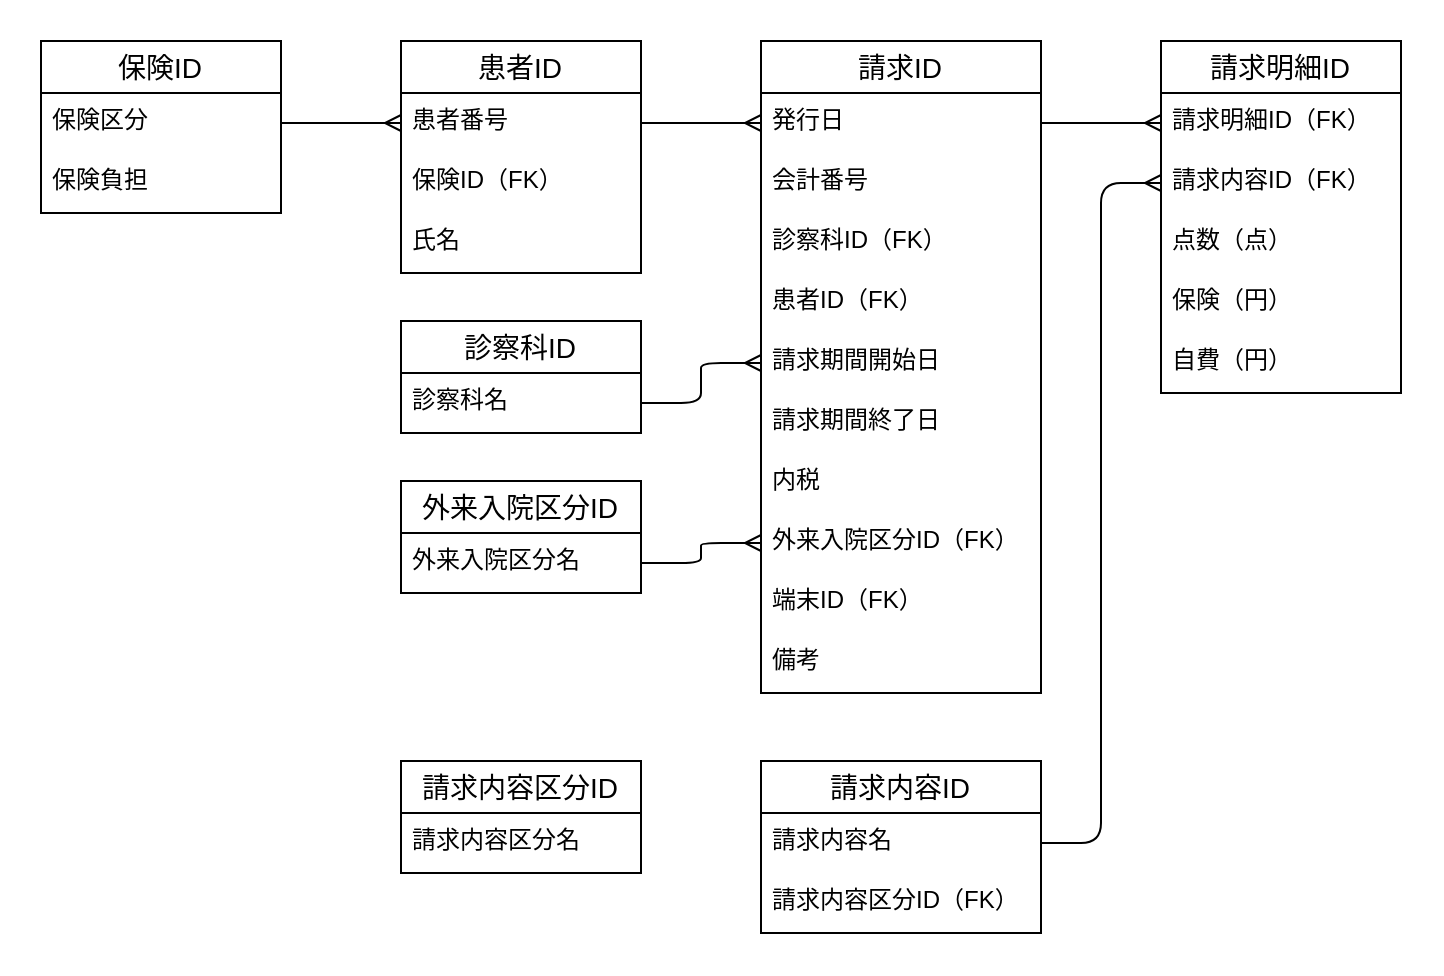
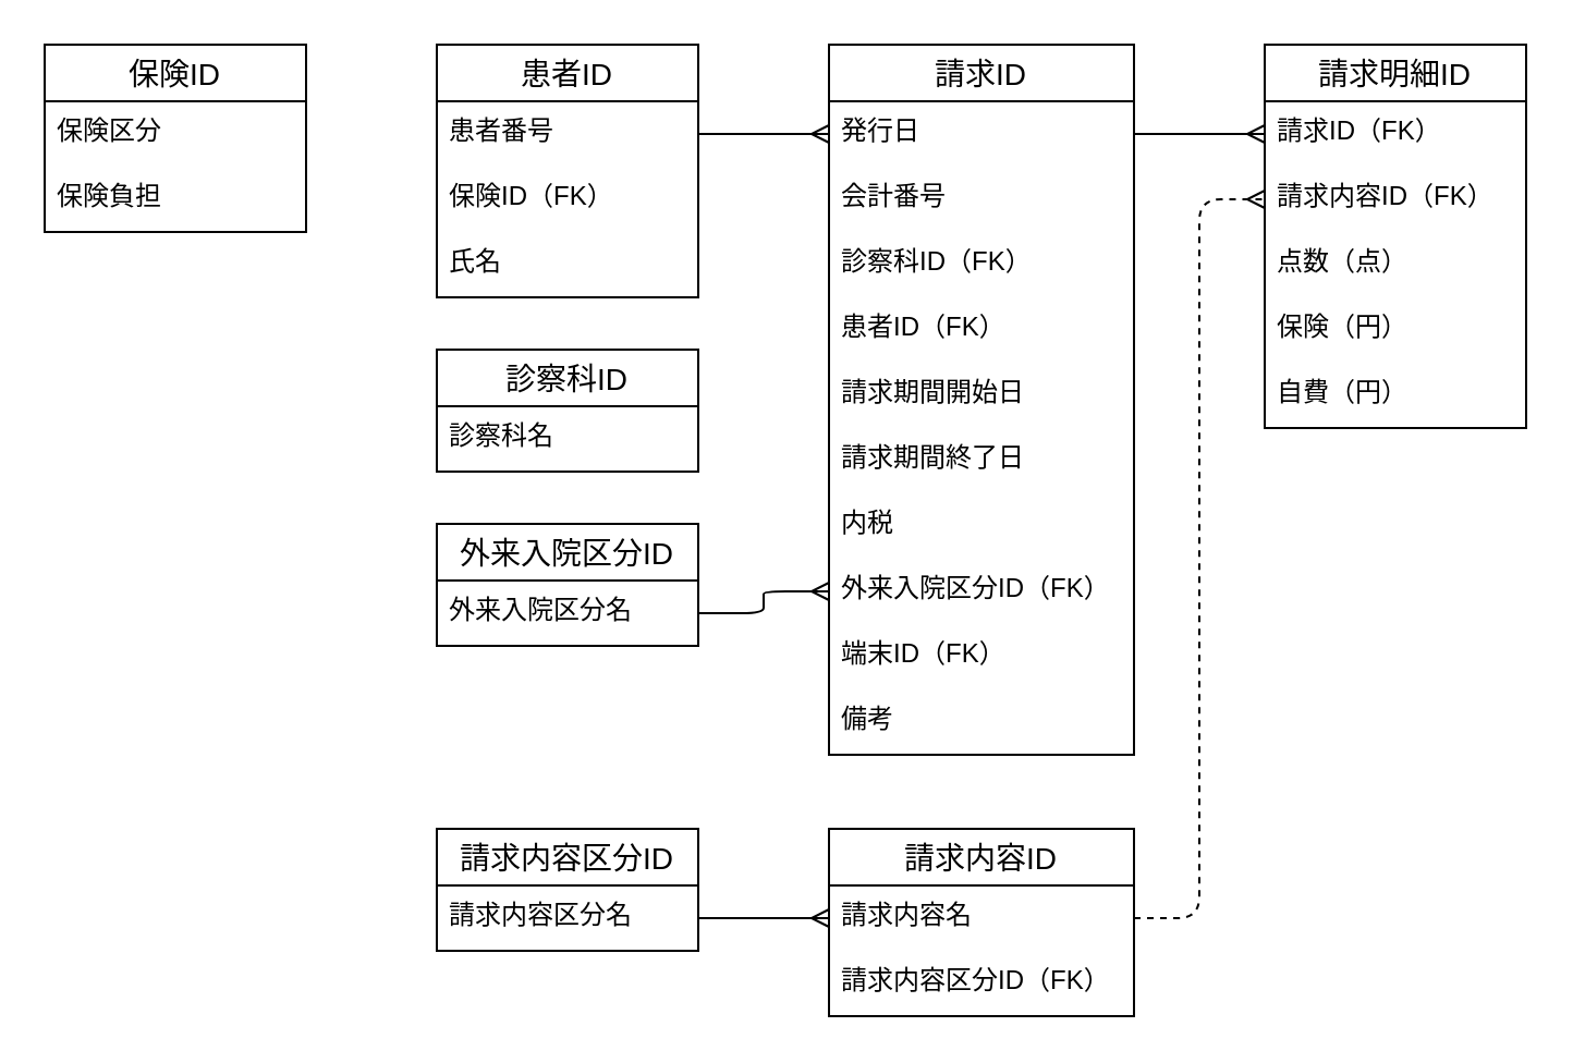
  <mxCell id="0" />
  <mxCell id="1" parent="0" />
  <mxCell id="2" value="患者ID" style="swimlane;fontStyle=0;childLayout=stackLayout;horizontal=1;startSize=26;horizontalStack=0;resizeParent=1;resizeParentMax=0;resizeLast=0;collapsible=1;marginBottom=0;align=center;fontSize=14;" parent="1" vertex="1"><mxGeometry x="200" y="20" width="120" height="116" as="geometry" /></mxCell>
  <mxCell id="3" value="患者番号" style="text;strokeColor=none;fillColor=none;spacingLeft=4;spacingRight=4;overflow=hidden;rotatable=0;points=[[0,0.5],[1,0.5]];portConstraint=eastwest;fontSize=12;" parent="2" vertex="1"><mxGeometry y="26" width="120" height="30" as="geometry" /></mxCell>
  <mxCell id="4" value="保険ID（FK）" style="text;strokeColor=none;fillColor=none;spacingLeft=4;spacingRight=4;overflow=hidden;rotatable=0;points=[[0,0.5],[1,0.5]];portConstraint=eastwest;fontSize=12;" parent="2" vertex="1"><mxGeometry y="56" width="120" height="30" as="geometry" /></mxCell>
  <mxCell id="5" value="氏名" style="text;strokeColor=none;fillColor=none;spacingLeft=4;spacingRight=4;overflow=hidden;rotatable=0;points=[[0,0.5],[1,0.5]];portConstraint=eastwest;fontSize=12;" parent="2" vertex="1"><mxGeometry y="86" width="120" height="30" as="geometry" /></mxCell>
- <mxCell id="6" value="" style="edgeStyle=entityRelationEdgeStyle;fontSize=12;html=1;endArrow=ERmany;exitX=1;exitY=0.5;exitDx=0;exitDy=0;entryX=0;entryY=0.5;entryDx=0;entryDy=0;" parent="1" source="9" target="3" edge="1"><mxGeometry width="100" height="100" relative="1" as="geometry"><mxPoint x="320" y="61" as="sourcePoint" /><mxPoint x="385" y="306" as="targetPoint" /></mxGeometry></mxCell>
  <mxCell id="7" value="" style="edgeStyle=entityRelationEdgeStyle;fontSize=12;html=1;endArrow=ERmany;exitX=1;exitY=0.5;exitDx=0;exitDy=0;" parent="1" source="3" target="12" edge="1"><mxGeometry width="100" height="100" relative="1" as="geometry"><mxPoint x="500" y="61" as="sourcePoint" /><mxPoint x="385" y="66" as="targetPoint" /></mxGeometry></mxCell>
  <mxCell id="8" value="保険ID" style="swimlane;fontStyle=0;childLayout=stackLayout;horizontal=1;startSize=26;horizontalStack=0;resizeParent=1;resizeParentMax=0;resizeLast=0;collapsible=1;marginBottom=0;align=center;fontSize=14;" parent="1" vertex="1"><mxGeometry x="20" y="20" width="120" height="86" as="geometry" /></mxCell>
  <mxCell id="9" value="保険区分" style="text;strokeColor=none;fillColor=none;spacingLeft=4;spacingRight=4;overflow=hidden;rotatable=0;points=[[0,0.5],[1,0.5]];portConstraint=eastwest;fontSize=12;" parent="8" vertex="1"><mxGeometry y="26" width="120" height="30" as="geometry" /></mxCell>
  <mxCell id="10" value="保険負担" style="text;strokeColor=none;fillColor=none;spacingLeft=4;spacingRight=4;overflow=hidden;rotatable=0;points=[[0,0.5],[1,0.5]];portConstraint=eastwest;fontSize=12;" parent="8" vertex="1"><mxGeometry y="56" width="120" height="30" as="geometry" /></mxCell>
  <mxCell id="11" value="請求ID" style="swimlane;fontStyle=0;childLayout=stackLayout;horizontal=1;startSize=26;horizontalStack=0;resizeParent=1;resizeParentMax=0;resizeLast=0;collapsible=1;marginBottom=0;align=center;fontSize=14;" parent="1" vertex="1"><mxGeometry x="380" y="20" width="140" height="326" as="geometry" /></mxCell>
  <mxCell id="12" value="発行日" style="text;strokeColor=none;fillColor=none;spacingLeft=4;spacingRight=4;overflow=hidden;rotatable=0;points=[[0,0.5],[1,0.5]];portConstraint=eastwest;fontSize=12;" parent="11" vertex="1"><mxGeometry y="26" width="140" height="30" as="geometry" /></mxCell>
  <mxCell id="13" value="会計番号" style="text;strokeColor=none;fillColor=none;spacingLeft=4;spacingRight=4;overflow=hidden;rotatable=0;points=[[0,0.5],[1,0.5]];portConstraint=eastwest;fontSize=12;" parent="11" vertex="1"><mxGeometry y="56" width="140" height="30" as="geometry" /></mxCell>
  <mxCell id="14" value="診察科ID（FK）" style="text;strokeColor=none;fillColor=none;spacingLeft=4;spacingRight=4;overflow=hidden;rotatable=0;points=[[0,0.5],[1,0.5]];portConstraint=eastwest;fontSize=12;" parent="11" vertex="1"><mxGeometry y="86" width="140" height="30" as="geometry" /></mxCell>
  <mxCell id="15" value="患者ID（FK）" style="text;strokeColor=none;fillColor=none;spacingLeft=4;spacingRight=4;overflow=hidden;rotatable=0;points=[[0,0.5],[1,0.5]];portConstraint=eastwest;fontSize=12;" parent="11" vertex="1"><mxGeometry y="116" width="140" height="30" as="geometry" /></mxCell>
  <mxCell id="16" value="請求期間開始日" style="text;strokeColor=none;fillColor=none;spacingLeft=4;spacingRight=4;overflow=hidden;rotatable=0;points=[[0,0.5],[1,0.5]];portConstraint=eastwest;fontSize=12;" parent="11" vertex="1"><mxGeometry y="146" width="140" height="30" as="geometry" /></mxCell>
  <mxCell id="17" value="請求期間終了日" style="text;strokeColor=none;fillColor=none;spacingLeft=4;spacingRight=4;overflow=hidden;rotatable=0;points=[[0,0.5],[1,0.5]];portConstraint=eastwest;fontSize=12;" parent="11" vertex="1"><mxGeometry y="176" width="140" height="30" as="geometry" /></mxCell>
  <mxCell id="18" value="内税" style="text;strokeColor=none;fillColor=none;spacingLeft=4;spacingRight=4;overflow=hidden;rotatable=0;points=[[0,0.5],[1,0.5]];portConstraint=eastwest;fontSize=12;" parent="11" vertex="1"><mxGeometry y="206" width="140" height="30" as="geometry" /></mxCell>
  <mxCell id="19" value="外来入院区分ID（FK）" style="text;strokeColor=none;fillColor=none;spacingLeft=4;spacingRight=4;overflow=hidden;rotatable=0;points=[[0,0.5],[1,0.5]];portConstraint=eastwest;fontSize=12;" parent="11" vertex="1"><mxGeometry y="236" width="140" height="30" as="geometry" /></mxCell>
  <mxCell id="20" value="端末ID（FK）" style="text;strokeColor=none;fillColor=none;spacingLeft=4;spacingRight=4;overflow=hidden;rotatable=0;points=[[0,0.5],[1,0.5]];portConstraint=eastwest;fontSize=12;" parent="11" vertex="1"><mxGeometry y="266" width="140" height="30" as="geometry" /></mxCell>
  <mxCell id="21" value="備考" style="text;strokeColor=none;fillColor=none;spacingLeft=4;spacingRight=4;overflow=hidden;rotatable=0;points=[[0,0.5],[1,0.5]];portConstraint=eastwest;fontSize=12;" parent="11" vertex="1"><mxGeometry y="296" width="140" height="30" as="geometry" /></mxCell>
  <mxCell id="22" value="診察科ID" style="swimlane;fontStyle=0;childLayout=stackLayout;horizontal=1;startSize=26;horizontalStack=0;resizeParent=1;resizeParentMax=0;resizeLast=0;collapsible=1;marginBottom=0;align=center;fontSize=14;" parent="1" vertex="1"><mxGeometry x="200" y="160" width="120" height="56" as="geometry" /></mxCell>
  <mxCell id="23" value="診察科名" style="text;strokeColor=none;fillColor=none;spacingLeft=4;spacingRight=4;overflow=hidden;rotatable=0;points=[[0,0.5],[1,0.5]];portConstraint=eastwest;fontSize=12;" parent="22" vertex="1"><mxGeometry y="26" width="120" height="30" as="geometry" /></mxCell>
  <mxCell id="24" value="外来入院区分ID" style="swimlane;fontStyle=0;childLayout=stackLayout;horizontal=1;startSize=26;horizontalStack=0;resizeParent=1;resizeParentMax=0;resizeLast=0;collapsible=1;marginBottom=0;align=center;fontSize=14;" parent="1" vertex="1"><mxGeometry x="200" y="240" width="120" height="56" as="geometry" /></mxCell>
  <mxCell id="25" value="外来入院区分名" style="text;strokeColor=none;fillColor=none;spacingLeft=4;spacingRight=4;overflow=hidden;rotatable=0;points=[[0,0.5],[1,0.5]];portConstraint=eastwest;fontSize=12;" parent="24" vertex="1"><mxGeometry y="26" width="120" height="30" as="geometry" /></mxCell>
- <mxCell id="26" value="" style="edgeStyle=entityRelationEdgeStyle;fontSize=12;html=1;endArrow=ERmany;exitX=1;exitY=0.5;exitDx=0;exitDy=0;entryX=0;entryY=0.5;entryDx=0;entryDy=0;" parent="1" source="23" target="16" edge="1"><mxGeometry width="100" height="100" relative="1" as="geometry"><mxPoint x="325" y="66" as="sourcePoint" /><mxPoint x="385" y="66" as="targetPoint" /></mxGeometry></mxCell>
  <mxCell id="27" value="" style="edgeStyle=entityRelationEdgeStyle;fontSize=12;html=1;endArrow=ERmany;exitX=1;exitY=0.5;exitDx=0;exitDy=0;entryX=0;entryY=0.5;entryDx=0;entryDy=0;" parent="1" source="25" target="19" edge="1"><mxGeometry width="100" height="100" relative="1" as="geometry"><mxPoint x="325" y="206" as="sourcePoint" /><mxPoint x="385" y="186" as="targetPoint" /></mxGeometry></mxCell>
  <mxCell id="28" value="請求明細ID" style="swimlane;fontStyle=0;childLayout=stackLayout;horizontal=1;startSize=26;horizontalStack=0;resizeParent=1;resizeParentMax=0;resizeLast=0;collapsible=1;marginBottom=0;align=center;fontSize=14;" parent="1" vertex="1"><mxGeometry x="580" y="20" width="120" height="176" as="geometry" /></mxCell>
- <mxCell id="29" value="請求明細ID（FK）" style="text;strokeColor=none;fillColor=none;spacingLeft=4;spacingRight=4;overflow=hidden;rotatable=0;points=[[0,0.5],[1,0.5]];portConstraint=eastwest;fontSize=12;" parent="28" vertex="1"><mxGeometry y="26" width="120" height="30" as="geometry" /></mxCell>
+ <mxCell id="29" value="請求ID（FK）" style="text;strokeColor=none;fillColor=none;spacingLeft=4;spacingRight=4;overflow=hidden;rotatable=0;points=[[0,0.5],[1,0.5]];portConstraint=eastwest;fontSize=12;" parent="28" vertex="1"><mxGeometry y="26" width="120" height="30" as="geometry" /></mxCell>
  <mxCell id="30" value="請求内容ID（FK）&#10;" style="text;strokeColor=none;fillColor=none;spacingLeft=4;spacingRight=4;overflow=hidden;rotatable=0;points=[[0,0.5],[1,0.5]];portConstraint=eastwest;fontSize=12;" parent="28" vertex="1"><mxGeometry y="56" width="120" height="30" as="geometry" /></mxCell>
  <mxCell id="31" value="点数（点）" style="text;strokeColor=none;fillColor=none;spacingLeft=4;spacingRight=4;overflow=hidden;rotatable=0;points=[[0,0.5],[1,0.5]];portConstraint=eastwest;fontSize=12;" parent="28" vertex="1"><mxGeometry y="86" width="120" height="30" as="geometry" /></mxCell>
  <mxCell id="32" value="保険（円）" style="text;strokeColor=none;fillColor=none;spacingLeft=4;spacingRight=4;overflow=hidden;rotatable=0;points=[[0,0.5],[1,0.5]];portConstraint=eastwest;fontSize=12;" parent="28" vertex="1"><mxGeometry y="116" width="120" height="30" as="geometry" /></mxCell>
  <mxCell id="33" value="自費（円）" style="text;strokeColor=none;fillColor=none;spacingLeft=4;spacingRight=4;overflow=hidden;rotatable=0;points=[[0,0.5],[1,0.5]];portConstraint=eastwest;fontSize=12;" parent="28" vertex="1"><mxGeometry y="146" width="120" height="30" as="geometry" /></mxCell>
  <mxCell id="34" value="請求内容ID" style="swimlane;fontStyle=0;childLayout=stackLayout;horizontal=1;startSize=26;horizontalStack=0;resizeParent=1;resizeParentMax=0;resizeLast=0;collapsible=1;marginBottom=0;align=center;fontSize=14;" parent="1" vertex="1"><mxGeometry x="380" y="380" width="140" height="86" as="geometry" /></mxCell>
  <mxCell id="35" value="請求内容名" style="text;strokeColor=none;fillColor=none;spacingLeft=4;spacingRight=4;overflow=hidden;rotatable=0;points=[[0,0.5],[1,0.5]];portConstraint=eastwest;fontSize=12;" parent="34" vertex="1"><mxGeometry y="26" width="140" height="30" as="geometry" /></mxCell>
  <mxCell id="36" value="請求内容区分ID（FK）" style="text;strokeColor=none;fillColor=none;spacingLeft=4;spacingRight=4;overflow=hidden;rotatable=0;points=[[0,0.5],[1,0.5]];portConstraint=eastwest;fontSize=12;" parent="34" vertex="1"><mxGeometry y="56" width="140" height="30" as="geometry" /></mxCell>
  <mxCell id="37" value="請求内容区分ID" style="swimlane;fontStyle=0;childLayout=stackLayout;horizontal=1;startSize=26;horizontalStack=0;resizeParent=1;resizeParentMax=0;resizeLast=0;collapsible=1;marginBottom=0;align=center;fontSize=14;" parent="1" vertex="1"><mxGeometry x="200" y="380" width="120" height="56" as="geometry" /></mxCell>
  <mxCell id="38" value="請求内容区分名" style="text;strokeColor=none;fillColor=none;spacingLeft=4;spacingRight=4;overflow=hidden;rotatable=0;points=[[0,0.5],[1,0.5]];portConstraint=eastwest;fontSize=12;" parent="37" vertex="1"><mxGeometry y="26" width="120" height="30" as="geometry" /></mxCell>
- <mxCell id="40" value="" style="edgeStyle=entityRelationEdgeStyle;fontSize=12;html=1;endArrow=ERmany;exitX=1;exitY=0.5;exitDx=0;exitDy=0;entryX=0;entryY=0.5;entryDx=0;entryDy=0;" parent="1" source="35" target="30" edge="1"><mxGeometry width="100" height="100" relative="1" as="geometry"><mxPoint x="325" y="426" as="sourcePoint" /><mxPoint x="385" y="426" as="targetPoint" /></mxGeometry></mxCell>
+ <mxCell id="39" value="" style="edgeStyle=entityRelationEdgeStyle;fontSize=12;html=1;endArrow=ERmany;exitX=1;exitY=0.5;exitDx=0;exitDy=0;entryX=0;entryY=0.5;entryDx=0;entryDy=0;" parent="1" source="38" target="35" edge="1"><mxGeometry width="100" height="100" relative="1" as="geometry"><mxPoint x="325" y="286" as="sourcePoint" /><mxPoint x="385" y="276" as="targetPoint" /></mxGeometry></mxCell>
+ <mxCell id="40" value="" style="edgeStyle=entityRelationEdgeStyle;fontSize=12;html=1;endArrow=ERmany;exitX=1;exitY=0.5;exitDx=0;exitDy=0;entryX=0;entryY=0.5;entryDx=0;entryDy=0;dashed=1;" parent="1" source="35" target="30" edge="1"><mxGeometry width="100" height="100" relative="1" as="geometry"><mxPoint x="325" y="426" as="sourcePoint" /><mxPoint x="385" y="426" as="targetPoint" /></mxGeometry></mxCell>
  <mxCell id="41" value="" style="edgeStyle=entityRelationEdgeStyle;fontSize=12;html=1;endArrow=ERmany;exitX=1;exitY=0.5;exitDx=0;exitDy=0;entryX=0;entryY=0.5;entryDx=0;entryDy=0;" parent="1" source="12" target="29" edge="1"><mxGeometry width="100" height="100" relative="1" as="geometry"><mxPoint x="325" y="66" as="sourcePoint" /><mxPoint x="385" y="66" as="targetPoint" /></mxGeometry></mxCell>
